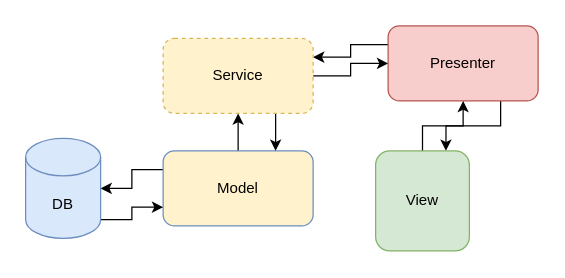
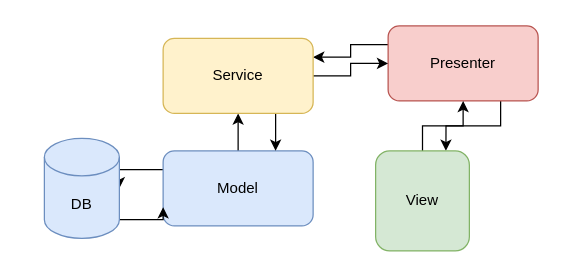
  <mxCell id="0" />
  <mxCell id="1" parent="0" />
  <mxCell id="2" style="edgeStyle=orthogonalEdgeStyle;rounded=0;orthogonalLoop=1;jettySize=auto;html=1;exitX=0;exitY=0.25;exitDx=0;exitDy=0;entryX=1;entryY=0.25;entryDx=0;entryDy=0;" edge="1" parent="1" source="4" target="12"><mxGeometry relative="1" as="geometry" /></mxCell>
  <mxCell id="3" style="edgeStyle=orthogonalEdgeStyle;rounded=0;orthogonalLoop=1;jettySize=auto;html=1;exitX=0.75;exitY=1;exitDx=0;exitDy=0;entryX=0.75;entryY=0;entryDx=0;entryDy=0;" edge="1" parent="1" source="4" target="9"><mxGeometry relative="1" as="geometry" /></mxCell>
  <mxCell id="4" value="Presenter" style="rounded=1;whiteSpace=wrap;html=1;fillColor=#f8cecc;strokeColor=#b85450;" vertex="1" parent="1"><mxGeometry x="310" y="20" width="120" height="60" as="geometry" /></mxCell>
  <mxCell id="5" style="edgeStyle=orthogonalEdgeStyle;rounded=0;orthogonalLoop=1;jettySize=auto;html=1;" edge="1" parent="1" source="7" target="12"><mxGeometry relative="1" as="geometry" /></mxCell>
  <mxCell id="6" style="edgeStyle=orthogonalEdgeStyle;rounded=0;orthogonalLoop=1;jettySize=auto;html=1;exitX=0;exitY=0.25;exitDx=0;exitDy=0;entryX=1;entryY=0.5;entryDx=0;entryDy=0;entryPerimeter=0;" edge="1" parent="1" source="7" target="14"><mxGeometry relative="1" as="geometry" /></mxCell>
- <mxCell id="7" value="Model" style="rounded=1;whiteSpace=wrap;html=1;fillColor=#fff2cc;strokeColor=#6c8ebf;" vertex="1" parent="1"><mxGeometry x="130" y="120" width="120" height="60" as="geometry" /></mxCell>
+ <mxCell id="7" value="Model" style="rounded=1;whiteSpace=wrap;html=1;fillColor=#dae8fc;strokeColor=#6c8ebf;" vertex="1" parent="1"><mxGeometry x="130" y="120" width="120" height="60" as="geometry" /></mxCell>
  <mxCell id="8" style="edgeStyle=orthogonalEdgeStyle;rounded=0;orthogonalLoop=1;jettySize=auto;html=1;exitX=0.5;exitY=0;exitDx=0;exitDy=0;entryX=0.5;entryY=1;entryDx=0;entryDy=0;" edge="1" parent="1" source="9" target="4"><mxGeometry relative="1" as="geometry" /></mxCell>
  <mxCell id="9" value="View" style="rounded=1;whiteSpace=wrap;html=1;fillColor=#d5e8d4;strokeColor=#82b366;" vertex="1" parent="1"><mxGeometry x="300" y="120" width="75" height="80" as="geometry" /></mxCell>
  <mxCell id="10" style="edgeStyle=orthogonalEdgeStyle;rounded=0;orthogonalLoop=1;jettySize=auto;html=1;exitX=0.75;exitY=1;exitDx=0;exitDy=0;entryX=0.75;entryY=0;entryDx=0;entryDy=0;" edge="1" parent="1" source="12" target="7"><mxGeometry relative="1" as="geometry" /></mxCell>
  <mxCell id="11" style="edgeStyle=orthogonalEdgeStyle;rounded=0;orthogonalLoop=1;jettySize=auto;html=1;entryX=0;entryY=0.5;entryDx=0;entryDy=0;" edge="1" parent="1" source="12" target="4"><mxGeometry relative="1" as="geometry" /></mxCell>
- <mxCell id="12" value="Service" style="rounded=1;whiteSpace=wrap;html=1;fillColor=#fff2cc;strokeColor=#d6b656;dashed=1;" vertex="1" parent="1"><mxGeometry x="130" y="30" width="120" height="60" as="geometry" /></mxCell>
+ <mxCell id="12" value="Service" style="rounded=1;whiteSpace=wrap;html=1;fillColor=#fff2cc;strokeColor=#d6b656;" vertex="1" parent="1"><mxGeometry x="130" y="30" width="120" height="60" as="geometry" /></mxCell>
  <mxCell id="13" style="edgeStyle=orthogonalEdgeStyle;rounded=0;orthogonalLoop=1;jettySize=auto;html=1;exitX=1;exitY=1;exitDx=0;exitDy=-15;exitPerimeter=0;entryX=0;entryY=0.75;entryDx=0;entryDy=0;" edge="1" parent="1" source="14" target="7"><mxGeometry relative="1" as="geometry" /></mxCell>
- <mxCell id="14" value="DB" style="shape=cylinder3;whiteSpace=wrap;html=1;boundedLbl=1;backgroundOutline=1;size=15;fillColor=#dae8fc;strokeColor=#6c8ebf;" vertex="1" parent="1"><mxGeometry x="20" y="110" width="60" height="80" as="geometry" /></mxCell>
+ <mxCell id="14" value="DB" style="shape=cylinder3;whiteSpace=wrap;html=1;boundedLbl=1;backgroundOutline=1;size=15;fillColor=#dae8fc;strokeColor=#6c8ebf;" vertex="1" parent="1"><mxGeometry x="35" y="110" width="60" height="80" as="geometry" /></mxCell>
